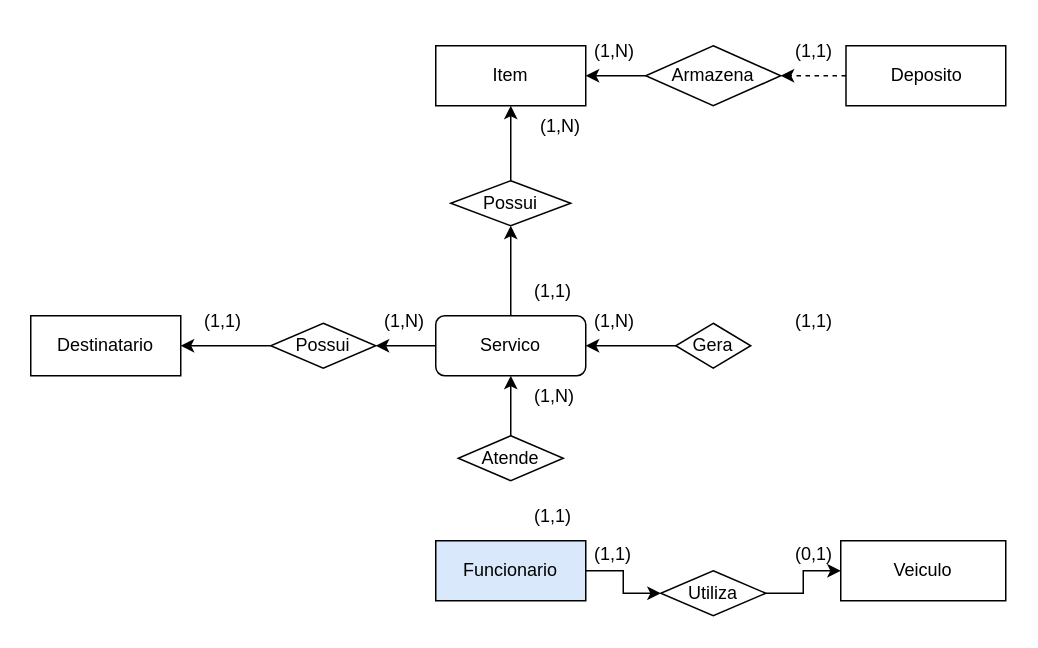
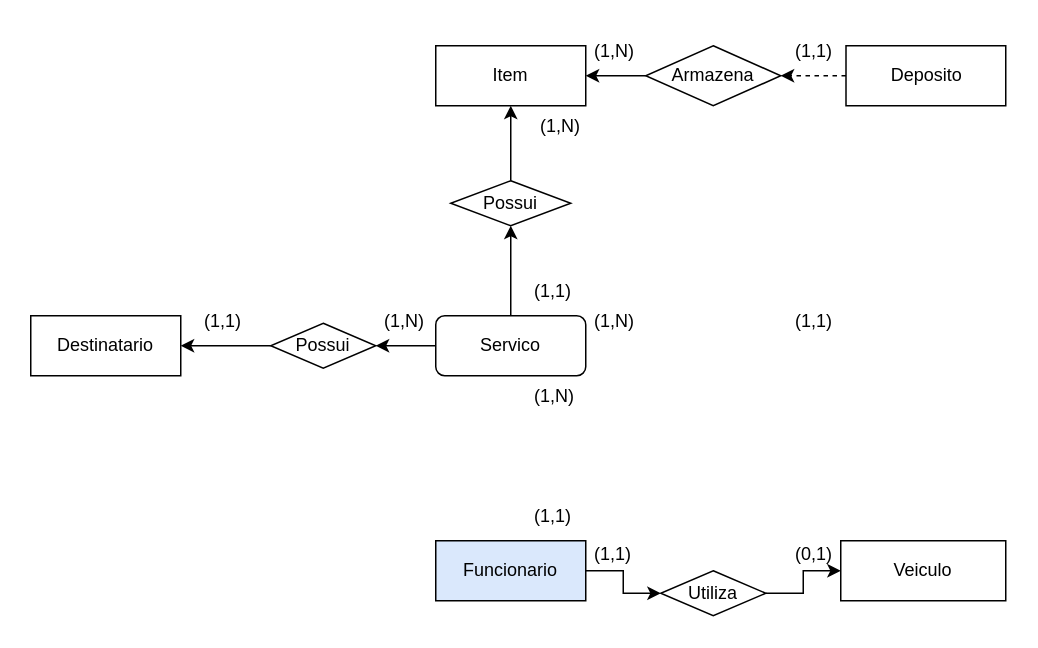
  <mxCell id="0" />
  <mxCell id="1" parent="0" />
  <mxCell id="2" style="edgeStyle=orthogonalEdgeStyle;rounded=0;orthogonalLoop=1;jettySize=auto;html=1;entryX=1;entryY=0.5;entryDx=0;entryDy=0;dashed=1;" edge="1" parent="1" source="3" target="19"><mxGeometry relative="1" as="geometry" /></mxCell>
  <mxCell id="3" value="Deposito" style="whiteSpace=wrap;html=1;align=center;" vertex="1" parent="1"><mxGeometry x="563.5" y="30" width="106.5" height="40" as="geometry" /></mxCell>
  <mxCell id="4" value="Destinatario" style="whiteSpace=wrap;html=1;align=center;" vertex="1" parent="1"><mxGeometry x="20" y="210" width="100" height="40" as="geometry" /></mxCell>
  <mxCell id="5" style="edgeStyle=orthogonalEdgeStyle;rounded=0;orthogonalLoop=1;jettySize=auto;html=1;entryX=0;entryY=0.5;entryDx=0;entryDy=0;" edge="1" parent="1" source="6" target="21"><mxGeometry relative="1" as="geometry" /></mxCell>
  <mxCell id="6" value="Funcionario" style="whiteSpace=wrap;html=1;align=center;fillColor=#dae8fc;" vertex="1" parent="1"><mxGeometry x="290" y="360" width="100" height="40" as="geometry" /></mxCell>
  <mxCell id="7" value="Item" style="whiteSpace=wrap;html=1;align=center;" vertex="1" parent="1"><mxGeometry x="290" y="30" width="100" height="40" as="geometry" /></mxCell>
  <mxCell id="8" style="edgeStyle=orthogonalEdgeStyle;rounded=0;orthogonalLoop=1;jettySize=auto;html=1;entryX=0.5;entryY=1;entryDx=0;entryDy=0;" edge="1" parent="1" source="10" target="13"><mxGeometry relative="1" as="geometry" /></mxCell>
  <mxCell id="9" style="edgeStyle=orthogonalEdgeStyle;rounded=0;orthogonalLoop=1;jettySize=auto;html=1;entryX=1;entryY=0.5;entryDx=0;entryDy=0;" edge="1" parent="1" source="10" target="23"><mxGeometry relative="1" as="geometry" /></mxCell>
  <mxCell id="10" value="Servico" style="whiteSpace=wrap;html=1;align=center;rounded=1;" vertex="1" parent="1"><mxGeometry x="290" y="210" width="100" height="40" as="geometry" /></mxCell>
  <mxCell id="11" value="Veiculo" style="whiteSpace=wrap;html=1;align=center;" vertex="1" parent="1"><mxGeometry x="560" y="360" width="110" height="40" as="geometry" /></mxCell>
  <mxCell id="12" style="edgeStyle=orthogonalEdgeStyle;rounded=0;orthogonalLoop=1;jettySize=auto;html=1;entryX=0.5;entryY=1;entryDx=0;entryDy=0;" edge="1" parent="1" source="13" target="7"><mxGeometry relative="1" as="geometry" /></mxCell>
  <mxCell id="13" value="Possui" style="shape=rhombus;perimeter=rhombusPerimeter;whiteSpace=wrap;html=1;align=center;" vertex="1" parent="1"><mxGeometry x="300" y="120" width="80" height="30" as="geometry" /></mxCell>
- <mxCell id="14" style="edgeStyle=orthogonalEdgeStyle;rounded=0;orthogonalLoop=1;jettySize=auto;html=1;entryX=1;entryY=0.5;entryDx=0;entryDy=0;" edge="1" parent="1" source="15" target="10"><mxGeometry relative="1" as="geometry" /></mxCell>
- <mxCell id="15" value="Gera" style="shape=rhombus;perimeter=rhombusPerimeter;whiteSpace=wrap;html=1;align=center;" vertex="1" parent="1"><mxGeometry x="450" y="215" width="50" height="30" as="geometry" /></mxCell>
- <mxCell id="16" style="edgeStyle=orthogonalEdgeStyle;rounded=0;orthogonalLoop=1;jettySize=auto;html=1;" edge="1" parent="1" source="17" target="10"><mxGeometry relative="1" as="geometry" /></mxCell>
- <mxCell id="17" value="Atende" style="shape=rhombus;perimeter=rhombusPerimeter;whiteSpace=wrap;html=1;align=center;" vertex="1" parent="1"><mxGeometry x="305" y="290" width="70" height="30" as="geometry" /></mxCell>
  <mxCell id="18" style="edgeStyle=orthogonalEdgeStyle;rounded=0;orthogonalLoop=1;jettySize=auto;html=1;entryX=1;entryY=0.5;entryDx=0;entryDy=0;" edge="1" parent="1" source="19" target="7"><mxGeometry relative="1" as="geometry" /></mxCell>
  <mxCell id="19" value="Armazena" style="shape=rhombus;perimeter=rhombusPerimeter;whiteSpace=wrap;html=1;align=center;" vertex="1" parent="1"><mxGeometry x="430" y="30" width="90" height="40" as="geometry" /></mxCell>
  <mxCell id="20" style="edgeStyle=orthogonalEdgeStyle;rounded=0;orthogonalLoop=1;jettySize=auto;html=1;" edge="1" parent="1" source="21" target="11"><mxGeometry relative="1" as="geometry" /></mxCell>
  <mxCell id="21" value="Utiliza" style="shape=rhombus;perimeter=rhombusPerimeter;whiteSpace=wrap;html=1;align=center;" vertex="1" parent="1"><mxGeometry x="440" y="380" width="70" height="30" as="geometry" /></mxCell>
  <mxCell id="22" style="edgeStyle=orthogonalEdgeStyle;rounded=0;orthogonalLoop=1;jettySize=auto;html=1;" edge="1" parent="1" source="23" target="4"><mxGeometry relative="1" as="geometry" /></mxCell>
  <mxCell id="23" value="Possui" style="shape=rhombus;perimeter=rhombusPerimeter;whiteSpace=wrap;html=1;align=center;" vertex="1" parent="1"><mxGeometry x="180" y="215" width="70" height="30" as="geometry" /></mxCell>
  <mxCell id="24" value="(1,N)" style="text;strokeColor=none;fillColor=none;spacingLeft=4;spacingRight=4;overflow=hidden;rotatable=0;points=[[0,0.5],[1,0.5]];portConstraint=eastwest;fontSize=12;" vertex="1" parent="1"><mxGeometry x="354" y="70" width="40" height="30" as="geometry" /></mxCell>
  <mxCell id="25" value="(1,1)" style="text;strokeColor=none;fillColor=none;spacingLeft=4;spacingRight=4;overflow=hidden;rotatable=0;points=[[0,0.5],[1,0.5]];portConstraint=eastwest;fontSize=12;" vertex="1" parent="1"><mxGeometry x="350" y="180" width="40" height="30" as="geometry" /></mxCell>
  <mxCell id="26" value="(1,N)" style="text;strokeColor=none;fillColor=none;spacingLeft=4;spacingRight=4;overflow=hidden;rotatable=0;points=[[0,0.5],[1,0.5]];portConstraint=eastwest;fontSize=12;" vertex="1" parent="1"><mxGeometry x="390" y="200" width="40" height="30" as="geometry" /></mxCell>
  <mxCell id="27" value="(1,1)" style="text;strokeColor=none;fillColor=none;spacingLeft=4;spacingRight=4;overflow=hidden;rotatable=0;points=[[0,0.5],[1,0.5]];portConstraint=eastwest;fontSize=12;" vertex="1" parent="1"><mxGeometry x="524" y="200" width="40" height="30" as="geometry" /></mxCell>
  <mxCell id="28" value="(0,1)" style="text;strokeColor=none;fillColor=none;spacingLeft=4;spacingRight=4;overflow=hidden;rotatable=0;points=[[0,0.5],[1,0.5]];portConstraint=eastwest;fontSize=12;" vertex="1" parent="1"><mxGeometry x="524" y="355" width="40" height="30" as="geometry" /></mxCell>
  <mxCell id="29" value="(1,1)" style="text;strokeColor=none;fillColor=none;spacingLeft=4;spacingRight=4;overflow=hidden;rotatable=0;points=[[0,0.5],[1,0.5]];portConstraint=eastwest;fontSize=12;" vertex="1" parent="1"><mxGeometry x="390" y="355" width="40" height="30" as="geometry" /></mxCell>
  <mxCell id="30" value="(1,N)" style="text;strokeColor=none;fillColor=none;spacingLeft=4;spacingRight=4;overflow=hidden;rotatable=0;points=[[0,0.5],[1,0.5]];portConstraint=eastwest;fontSize=12;" vertex="1" parent="1"><mxGeometry x="350" y="250" width="40" height="30" as="geometry" /></mxCell>
  <mxCell id="31" value="(1,1)" style="text;strokeColor=none;fillColor=none;spacingLeft=4;spacingRight=4;overflow=hidden;rotatable=0;points=[[0,0.5],[1,0.5]];portConstraint=eastwest;fontSize=12;" vertex="1" parent="1"><mxGeometry x="350" y="330" width="40" height="30" as="geometry" /></mxCell>
  <mxCell id="32" value="(1,1)" style="text;strokeColor=none;fillColor=none;spacingLeft=4;spacingRight=4;overflow=hidden;rotatable=0;points=[[0,0.5],[1,0.5]];portConstraint=eastwest;fontSize=12;" vertex="1" parent="1"><mxGeometry x="130" y="200" width="40" height="30" as="geometry" /></mxCell>
  <mxCell id="33" value="(1,N)" style="text;strokeColor=none;fillColor=none;spacingLeft=4;spacingRight=4;overflow=hidden;rotatable=0;points=[[0,0.5],[1,0.5]];portConstraint=eastwest;fontSize=12;" vertex="1" parent="1"><mxGeometry x="250" y="200" width="40" height="30" as="geometry" /></mxCell>
  <mxCell id="34" value="(1,N)" style="text;strokeColor=none;fillColor=none;spacingLeft=4;spacingRight=4;overflow=hidden;rotatable=0;points=[[0,0.5],[1,0.5]];portConstraint=eastwest;fontSize=12;" vertex="1" parent="1"><mxGeometry x="390" y="20" width="40" height="30" as="geometry" /></mxCell>
  <mxCell id="35" value="(1,1)" style="text;strokeColor=none;fillColor=none;spacingLeft=4;spacingRight=4;overflow=hidden;rotatable=0;points=[[0,0.5],[1,0.5]];portConstraint=eastwest;fontSize=12;" vertex="1" parent="1"><mxGeometry x="524" y="20" width="40" height="30" as="geometry" /></mxCell>
